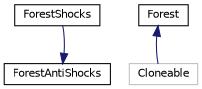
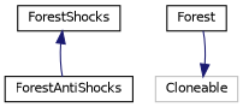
  digraph {
    node [color=black fontname=Helvetica fontsize=10 shape=record]
    edge [color=midnightblue dir=back fontname=Helvetica fontsize=10 labelfontname=Helvetica labelfontsize=10 style=solid]
    n1 [height=0.2 label=ForestShocks width=0.4]
    n2 [height=0.2 label=ForestAntiShocks width=0.4]
    n3 [height=0.2 label=Forest width=0.4]
    n4 [color=grey75 height=0.2 label=Cloneable width=0.4]
-   n2 -> n1
-   n3 -> n4
+   n1 -> n2
+   n4 -> n3
  }
